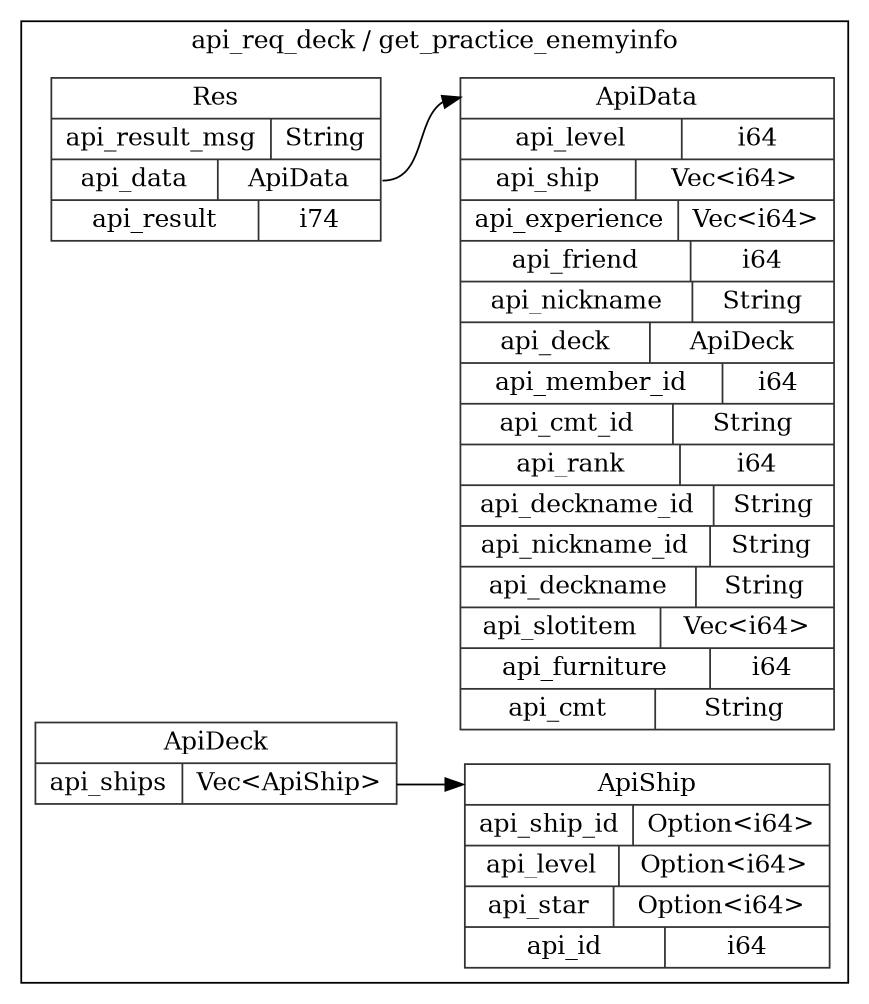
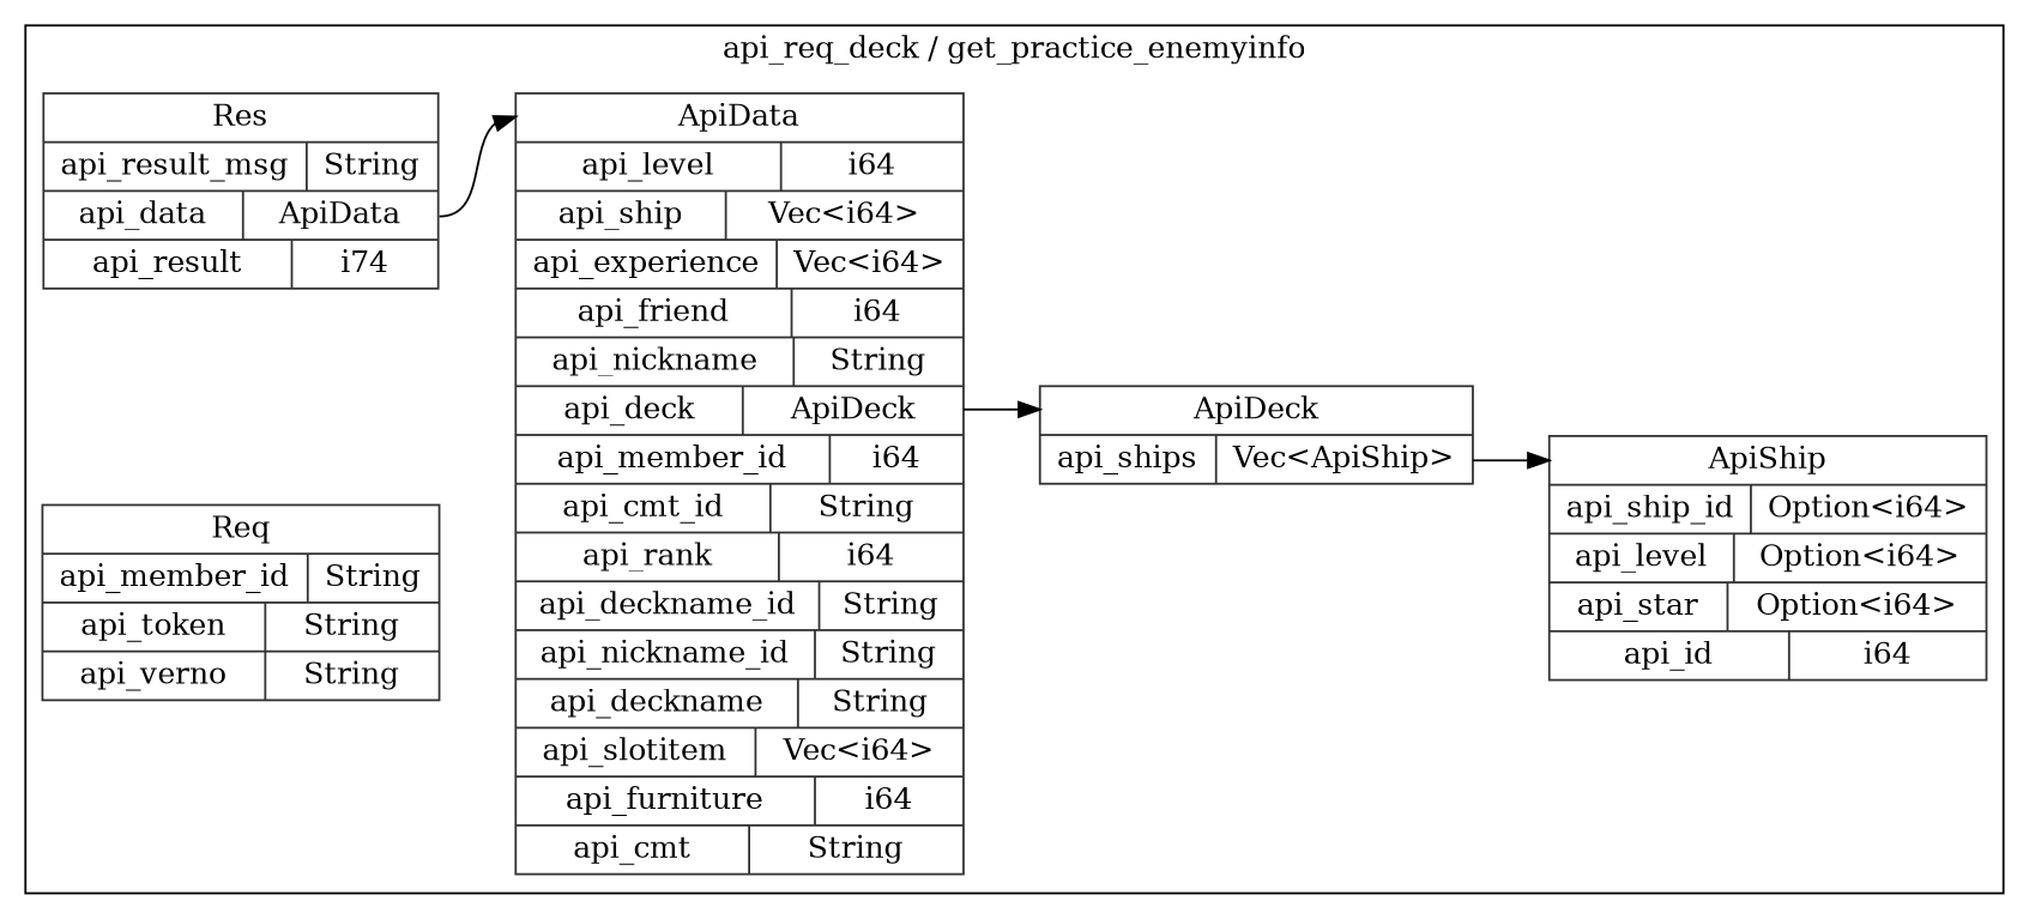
  digraph {
    rankdir=LR
    node [color=gray20 shape=record style=solid]
    n1 [label="<Res> Res  | { api_result_msg | <api_result_msg> String } | { api_data | <api_data> ApiData } | { api_result | <api_result> i74 }"]
    n2 [label="<ApiData> ApiData  | { api_level | <api_level> i64 } | { api_ship | <api_ship> Vec\<i64\> } | { api_experience | <api_experience> Vec\<i64\> } | { api_friend | <api_friend> i64 } | { api_nickname | <api_nickname> String } | { api_deck | <api_deck> ApiDeck } | { api_member_id | <api_member_id> i64 } | { api_cmt_id | <api_cmt_id> String } | { api_rank | <api_rank> i64 } | { api_deckname_id | <api_deckname_id> String } | { api_nickname_id | <api_nickname_id> String } | { api_deckname | <api_deckname> String } | { api_slotitem | <api_slotitem> Vec\<i64\> } | { api_furniture | <api_furniture> i64 } | { api_cmt | <api_cmt> String }"]
    n3 [label="<ApiDeck> ApiDeck  | { api_ships | <api_ships> Vec\<ApiShip\> }"]
    n4 [label="<ApiShip> ApiShip  | { api_ship_id | <api_ship_id> Option\<i64\> } | { api_level | <api_level> Option\<i64\> } | { api_star | <api_star> Option\<i64\> } | { api_id | <api_id> i64 }"]
+   n5 [label="<Req> Req  | { api_member_id | <api_member_id> String } | { api_token | <api_token> String } | { api_verno | <api_verno> String }"]
    subgraph cluster_1 {
      label="api_req_deck / get_practice_enemyinfo"
      n1
      n2
      n3
      n4
+     n5
    }
    n1 -> n2 [headport="ApiData:w" tailport="api_data:e"]
+   n2 -> n3 [headport="ApiDeck:w" tailport="api_deck:e"]
    n3 -> n4 [headport="ApiShip:w" tailport="api_ships:e"]
  }
